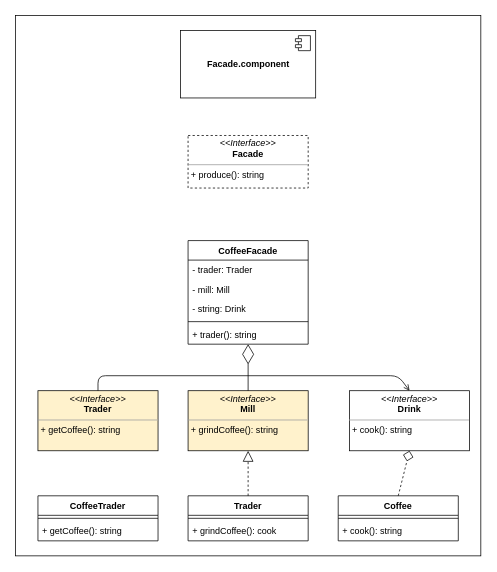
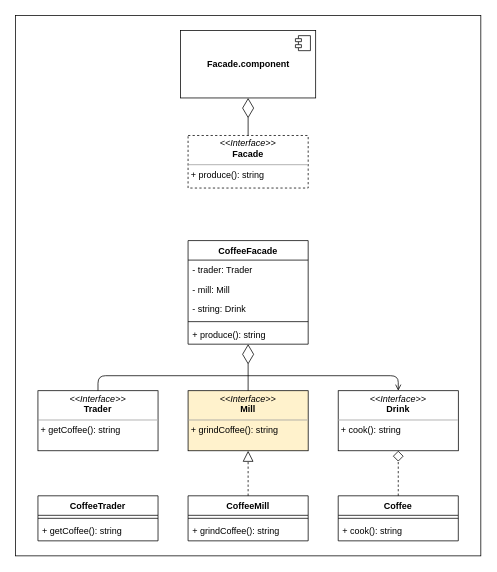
  <mxCell id="0" />
  <mxCell id="1" parent="0" />
  <mxCell id="2" value="" style="rounded=0;whiteSpace=wrap;html=1;" vertex="1" parent="1"><mxGeometry x="20" width="620" height="720" as="geometry" y="20" /></mxCell>
  <mxCell id="3" value="&lt;p style=&quot;margin: 0px ; margin-top: 4px ; text-align: center&quot;&gt;&lt;i&gt;&amp;lt;&amp;lt;Interface&amp;gt;&amp;gt;&lt;/i&gt;&lt;br&gt;&lt;b&gt;Facade&lt;/b&gt;&lt;/p&gt;&lt;hr size=&quot;1&quot;&gt;&lt;p style=&quot;margin: 0px ; margin-left: 4px&quot;&gt;+ produce(): string&lt;/p&gt;" style="verticalAlign=top;align=left;overflow=fill;fontSize=12;fontFamily=Helvetica;html=1;dashed=1;" vertex="1" parent="1"><mxGeometry x="250" y="180" width="160" height="70" as="geometry" /></mxCell>
  <mxCell id="4" value="CoffeeFacade" style="swimlane;fontStyle=1;align=center;verticalAlign=top;childLayout=stackLayout;horizontal=1;startSize=26;horizontalStack=0;resizeParent=1;resizeParentMax=0;resizeLast=0;collapsible=1;marginBottom=0;" vertex="1" parent="1"><mxGeometry x="250" y="320" width="160" height="138" as="geometry" /></mxCell>
  <mxCell id="5" value="- trader: Trader" style="text;strokeColor=none;fillColor=none;align=left;verticalAlign=top;spacingLeft=4;spacingRight=4;overflow=hidden;rotatable=0;points=[[0,0.5],[1,0.5]];portConstraint=eastwest;" vertex="1" parent="4"><mxGeometry y="26" width="160" height="26" as="geometry" /></mxCell>
  <mxCell id="6" value="- mill: Mill" style="text;strokeColor=none;fillColor=none;align=left;verticalAlign=top;spacingLeft=4;spacingRight=4;overflow=hidden;rotatable=0;points=[[0,0.5],[1,0.5]];portConstraint=eastwest;" vertex="1" parent="4"><mxGeometry y="52" width="160" height="26" as="geometry" /></mxCell>
  <mxCell id="7" value="- string: Drink" style="text;strokeColor=none;fillColor=none;align=left;verticalAlign=top;spacingLeft=4;spacingRight=4;overflow=hidden;rotatable=0;points=[[0,0.5],[1,0.5]];portConstraint=eastwest;" vertex="1" parent="4"><mxGeometry y="78" width="160" height="26" as="geometry" /></mxCell>
  <mxCell id="8" value="" style="line;strokeWidth=1;fillColor=none;align=left;verticalAlign=middle;spacingTop=-1;spacingLeft=3;spacingRight=3;rotatable=0;labelPosition=right;points=[];portConstraint=eastwest;" vertex="1" parent="4"><mxGeometry y="104" width="160" height="8" as="geometry" /></mxCell>
- <mxCell id="9" value="+ trader(): string" style="text;strokeColor=none;fillColor=none;align=left;verticalAlign=top;spacingLeft=4;spacingRight=4;overflow=hidden;rotatable=0;points=[[0,0.5],[1,0.5]];portConstraint=eastwest;" vertex="1" parent="4"><mxGeometry y="112" width="160" height="26" as="geometry" /></mxCell>
- <mxCell id="10" value="&lt;p style=&quot;margin: 0px ; margin-top: 4px ; text-align: center&quot;&gt;&lt;i&gt;&amp;lt;&amp;lt;Interface&amp;gt;&amp;gt;&lt;/i&gt;&lt;br&gt;&lt;b&gt;Trader&lt;/b&gt;&lt;/p&gt;&lt;hr size=&quot;1&quot;&gt;&lt;p style=&quot;margin: 0px ; margin-left: 4px&quot;&gt;+ getCoffee(): string&lt;/p&gt;" style="verticalAlign=top;align=left;overflow=fill;fontSize=12;fontFamily=Helvetica;html=1;fillColor=#fff2cc;" vertex="1" parent="1"><mxGeometry x="50" y="520" width="160" height="80" as="geometry" /></mxCell>
+ <mxCell id="9" value="+ produce(): string" style="text;strokeColor=none;fillColor=none;align=left;verticalAlign=top;spacingLeft=4;spacingRight=4;overflow=hidden;rotatable=0;points=[[0,0.5],[1,0.5]];portConstraint=eastwest;" vertex="1" parent="4"><mxGeometry y="112" width="160" height="26" as="geometry" /></mxCell>
+ <mxCell id="10" value="&lt;p style=&quot;margin: 0px ; margin-top: 4px ; text-align: center&quot;&gt;&lt;i&gt;&amp;lt;&amp;lt;Interface&amp;gt;&amp;gt;&lt;/i&gt;&lt;br&gt;&lt;b&gt;Trader&lt;/b&gt;&lt;/p&gt;&lt;hr size=&quot;1&quot;&gt;&lt;p style=&quot;margin: 0px ; margin-left: 4px&quot;&gt;+ getCoffee(): string&lt;/p&gt;" style="verticalAlign=top;align=left;overflow=fill;fontSize=12;fontFamily=Helvetica;html=1;" vertex="1" parent="1"><mxGeometry x="50" y="520" width="160" height="80" as="geometry" /></mxCell>
  <mxCell id="11" value="&lt;p style=&quot;margin: 0px ; margin-top: 4px ; text-align: center&quot;&gt;&lt;i&gt;&amp;lt;&amp;lt;Interface&amp;gt;&amp;gt;&lt;/i&gt;&lt;br&gt;&lt;b&gt;Mill&lt;/b&gt;&lt;/p&gt;&lt;hr size=&quot;1&quot;&gt;&lt;p style=&quot;margin: 0px ; margin-left: 4px&quot;&gt;+ grindCoffee(): string&lt;/p&gt;" style="verticalAlign=top;align=left;overflow=fill;fontSize=12;fontFamily=Helvetica;html=1;fillColor=#fff2cc;" vertex="1" parent="1"><mxGeometry x="250" y="520" width="160" height="80" as="geometry" /></mxCell>
- <mxCell id="12" value="&lt;p style=&quot;margin: 0px ; margin-top: 4px ; text-align: center&quot;&gt;&lt;i&gt;&amp;lt;&amp;lt;Interface&amp;gt;&amp;gt;&lt;/i&gt;&lt;br&gt;&lt;b&gt;Drink&lt;/b&gt;&lt;/p&gt;&lt;hr size=&quot;1&quot;&gt;&lt;p style=&quot;margin: 0px ; margin-left: 4px&quot;&gt;+ cook(): string&lt;/p&gt;" style="verticalAlign=top;align=left;overflow=fill;fontSize=12;fontFamily=Helvetica;html=1;" vertex="1" parent="1"><mxGeometry x="465" y="520" width="160" height="80" as="geometry" /></mxCell>
+ <mxCell id="12" value="&lt;p style=&quot;margin: 0px ; margin-top: 4px ; text-align: center&quot;&gt;&lt;i&gt;&amp;lt;&amp;lt;Interface&amp;gt;&amp;gt;&lt;/i&gt;&lt;br&gt;&lt;b&gt;Drink&lt;/b&gt;&lt;/p&gt;&lt;hr size=&quot;1&quot;&gt;&lt;p style=&quot;margin: 0px ; margin-left: 4px&quot;&gt;+ cook(): string&lt;/p&gt;" style="verticalAlign=top;align=left;overflow=fill;fontSize=12;fontFamily=Helvetica;html=1;" vertex="1" parent="1"><mxGeometry x="450" y="520" width="160" height="80" as="geometry" /></mxCell>
  <mxCell id="13" value="" style="endArrow=diamondThin;endFill=0;endSize=24;html=1;entryX=0.5;entryY=1;entryDx=0;entryDy=0;entryPerimeter=0;exitX=0.5;exitY=0;exitDx=0;exitDy=0;" edge="1" parent="1" source="11" target="9"><mxGeometry width="160" relative="1" as="geometry"><mxPoint x="250" y="680" as="sourcePoint" /><mxPoint x="410" y="680" as="targetPoint" /></mxGeometry></mxCell>
  <mxCell id="14" value="" style="endArrow=open;html=1;entryX=0.5;entryY=0;entryDx=0;entryDy=0;exitX=0.5;exitY=0;exitDx=0;exitDy=0;" edge="1" parent="1" source="10" target="12"><mxGeometry width="50" height="50" relative="1" as="geometry"><mxPoint x="50" y="500" as="sourcePoint" /><mxPoint x="100" y="450" as="targetPoint" /><Array as="points"><mxPoint x="130" y="500" /><mxPoint x="530" y="500" /></Array></mxGeometry></mxCell>
  <mxCell id="15" value="CoffeeTrader" style="swimlane;fontStyle=1;align=center;verticalAlign=top;childLayout=stackLayout;horizontal=1;startSize=26;horizontalStack=0;resizeParent=1;resizeParentMax=0;resizeLast=0;collapsible=1;marginBottom=0;" vertex="1" parent="1"><mxGeometry x="50" y="660" width="160" height="60" as="geometry" /></mxCell>
  <mxCell id="16" value="" style="line;strokeWidth=1;fillColor=none;align=left;verticalAlign=middle;spacingTop=-1;spacingLeft=3;spacingRight=3;rotatable=0;labelPosition=right;points=[];portConstraint=eastwest;" vertex="1" parent="15"><mxGeometry y="26" width="160" height="8" as="geometry" /></mxCell>
  <mxCell id="17" value="+ getCoffee(): string" style="text;strokeColor=none;fillColor=none;align=left;verticalAlign=top;spacingLeft=4;spacingRight=4;overflow=hidden;rotatable=0;points=[[0,0.5],[1,0.5]];portConstraint=eastwest;" vertex="1" parent="15"><mxGeometry y="34" width="160" height="26" as="geometry" /></mxCell>
- <mxCell id="18" value="Trader" style="swimlane;fontStyle=1;align=center;verticalAlign=top;childLayout=stackLayout;horizontal=1;startSize=26;horizontalStack=0;resizeParent=1;resizeParentMax=0;resizeLast=0;collapsible=1;marginBottom=0;" vertex="1" parent="1"><mxGeometry x="250" y="660" width="160" height="60" as="geometry" /></mxCell>
+ <mxCell id="18" value="CoffeeMill" style="swimlane;fontStyle=1;align=center;verticalAlign=top;childLayout=stackLayout;horizontal=1;startSize=26;horizontalStack=0;resizeParent=1;resizeParentMax=0;resizeLast=0;collapsible=1;marginBottom=0;" vertex="1" parent="1"><mxGeometry x="250" y="660" width="160" height="60" as="geometry" /></mxCell>
  <mxCell id="19" value="" style="line;strokeWidth=1;fillColor=none;align=left;verticalAlign=middle;spacingTop=-1;spacingLeft=3;spacingRight=3;rotatable=0;labelPosition=right;points=[];portConstraint=eastwest;" vertex="1" parent="18"><mxGeometry y="26" width="160" height="8" as="geometry" /></mxCell>
- <mxCell id="20" value="+ grindCoffee(): cook" style="text;strokeColor=none;fillColor=none;align=left;verticalAlign=top;spacingLeft=4;spacingRight=4;overflow=hidden;rotatable=0;points=[[0,0.5],[1,0.5]];portConstraint=eastwest;" vertex="1" parent="18"><mxGeometry y="34" width="160" height="26" as="geometry" /></mxCell>
+ <mxCell id="20" value="+ grindCoffee(): string" style="text;strokeColor=none;fillColor=none;align=left;verticalAlign=top;spacingLeft=4;spacingRight=4;overflow=hidden;rotatable=0;points=[[0,0.5],[1,0.5]];portConstraint=eastwest;" vertex="1" parent="18"><mxGeometry y="34" width="160" height="26" as="geometry" /></mxCell>
  <mxCell id="21" value="Coffee" style="swimlane;fontStyle=1;align=center;verticalAlign=top;childLayout=stackLayout;horizontal=1;startSize=26;horizontalStack=0;resizeParent=1;resizeParentMax=0;resizeLast=0;collapsible=1;marginBottom=0;" vertex="1" parent="1"><mxGeometry x="450" y="660" width="160" height="60" as="geometry" /></mxCell>
  <mxCell id="22" value="" style="line;strokeWidth=1;fillColor=none;align=left;verticalAlign=middle;spacingTop=-1;spacingLeft=3;spacingRight=3;rotatable=0;labelPosition=right;points=[];portConstraint=eastwest;" vertex="1" parent="21"><mxGeometry y="26" width="160" height="8" as="geometry" /></mxCell>
  <mxCell id="23" value="+ cook(): string" style="text;strokeColor=none;fillColor=none;align=left;verticalAlign=top;spacingLeft=4;spacingRight=4;overflow=hidden;rotatable=0;points=[[0,0.5],[1,0.5]];portConstraint=eastwest;" vertex="1" parent="21"><mxGeometry y="34" width="160" height="26" as="geometry" /></mxCell>
  <mxCell id="24" value="" style="endArrow=block;dashed=1;endFill=0;endSize=12;html=1;entryX=0.5;entryY=1;entryDx=0;entryDy=0;exitX=0.5;exitY=0;exitDx=0;exitDy=0;" edge="1" parent="1" source="18" target="11"><mxGeometry width="160" relative="1" as="geometry"><mxPoint x="370" y="650" as="sourcePoint" /><mxPoint x="490" y="800" as="targetPoint" /></mxGeometry></mxCell>
  <mxCell id="25" value="" style="endArrow=diamond;dashed=1;endFill=0;endSize=12;html=1;entryX=0.5;entryY=1;entryDx=0;entryDy=0;exitX=0.5;exitY=0;exitDx=0;exitDy=0;" edge="1" parent="1" source="21" target="12"><mxGeometry width="160" relative="1" as="geometry"><mxPoint x="480" y="810" as="sourcePoint" /><mxPoint x="640" y="810" as="targetPoint" /></mxGeometry></mxCell>
  <mxCell id="26" value="Facade.component" style="html=1;dropTarget=0;fontStyle=1" vertex="1" parent="1"><mxGeometry x="240" y="40" width="180" height="90" as="geometry" /></mxCell>
  <mxCell id="27" value="" style="shape=module;jettyWidth=8;jettyHeight=4;" vertex="1" parent="26"><mxGeometry x="1" width="20" height="20" relative="1" as="geometry"><mxPoint x="-27" y="7" as="offset" /></mxGeometry></mxCell>
+ <mxCell id="28" value="" style="endArrow=diamondThin;endFill=0;endSize=24;html=1;entryX=0.5;entryY=1;entryDx=0;entryDy=0;exitX=0.5;exitY=0;exitDx=0;exitDy=0;" edge="1" parent="1" source="3" target="26"><mxGeometry width="160" relative="1" as="geometry"><mxPoint x="140" y="190" as="sourcePoint" /><mxPoint x="300" y="190" as="targetPoint" /></mxGeometry></mxCell>
